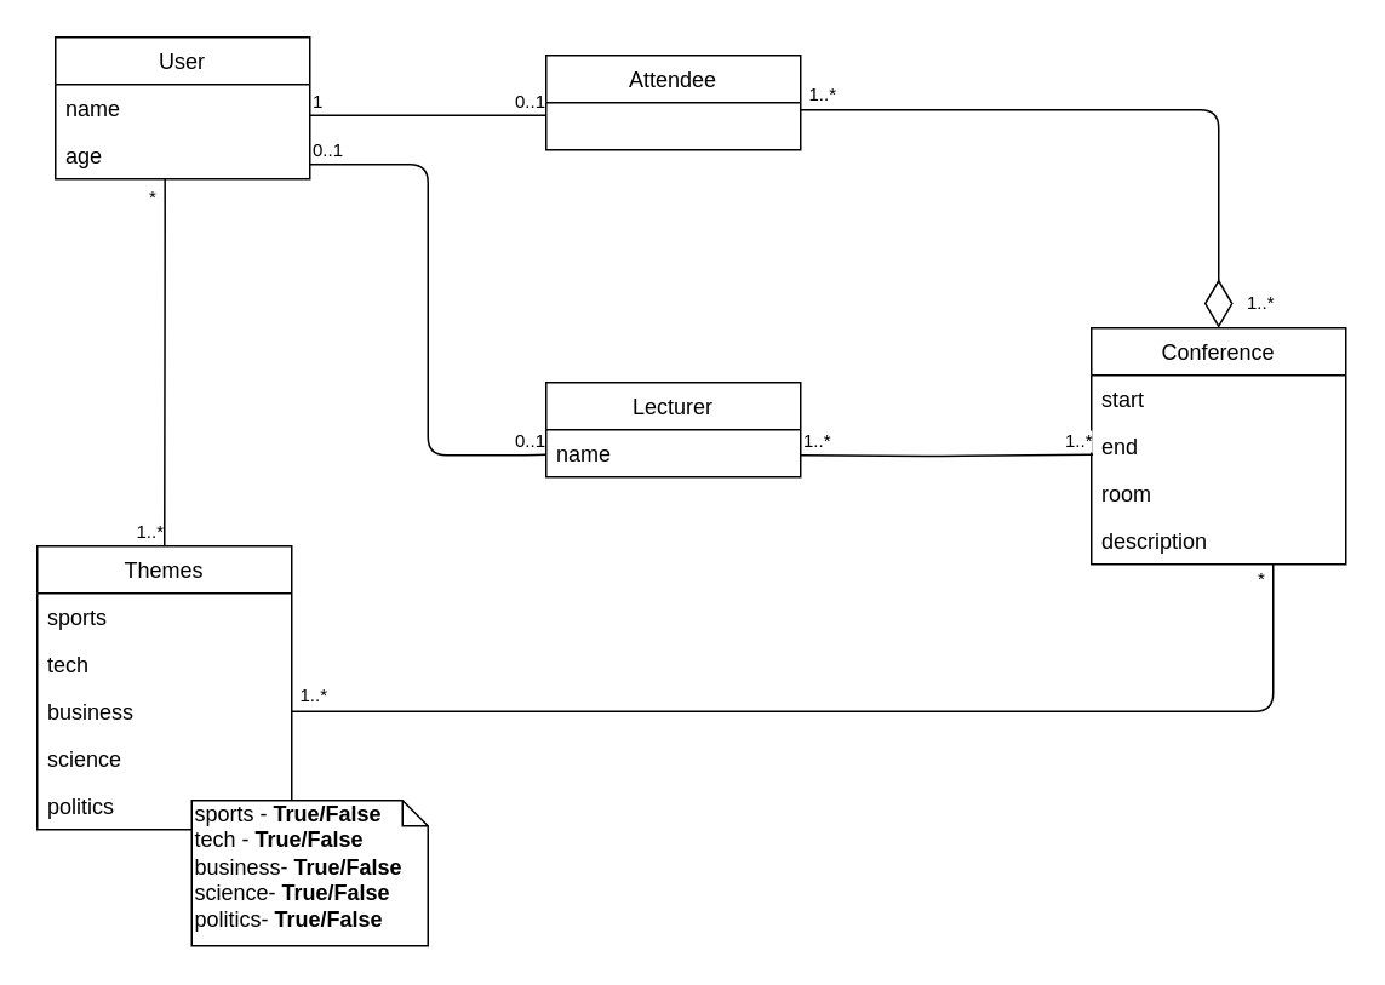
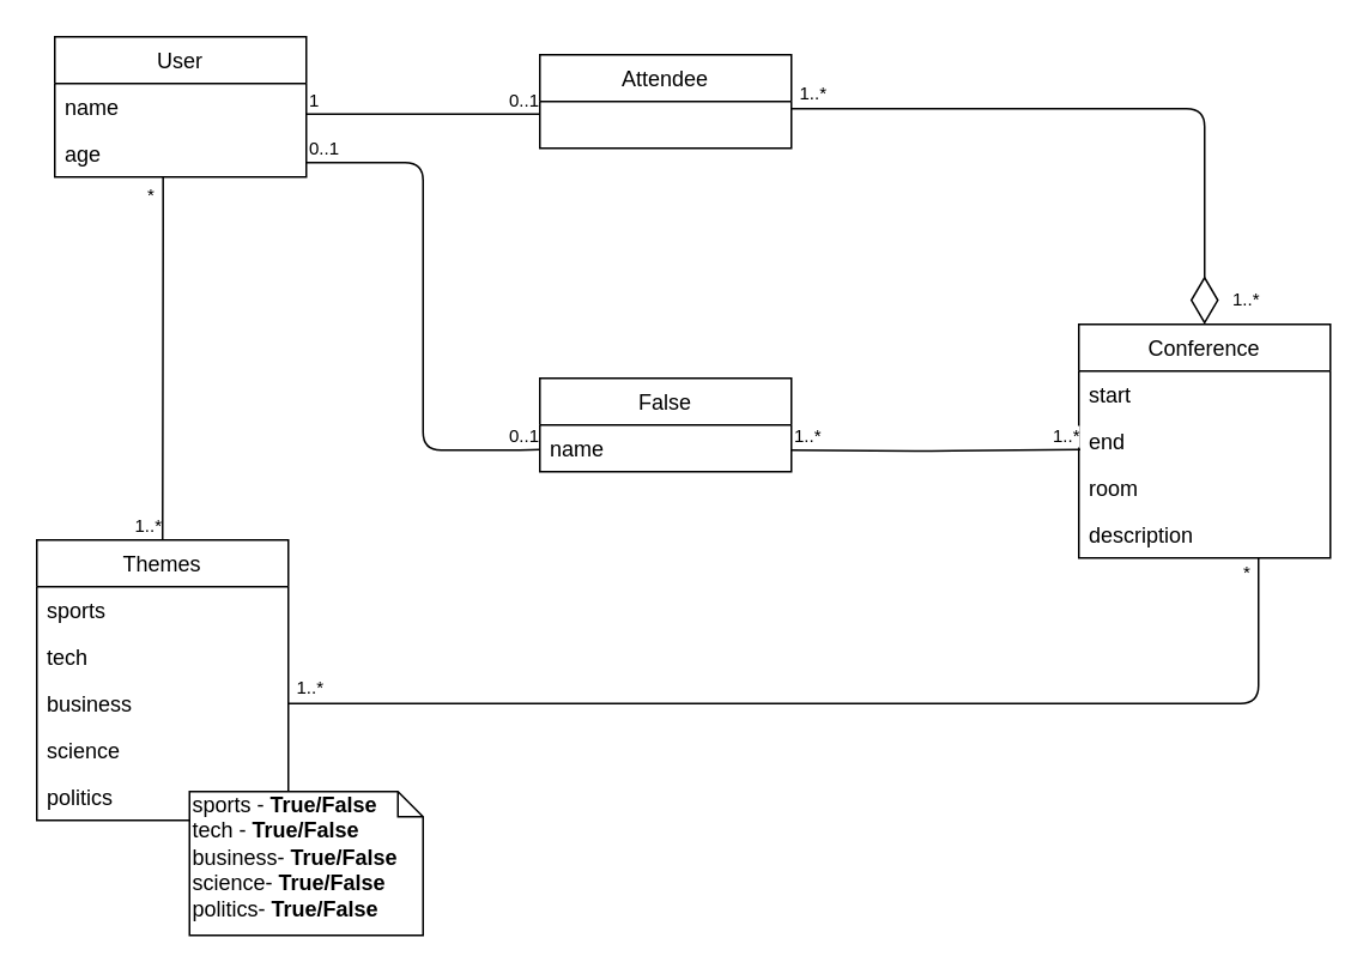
  <mxCell id="0" />
  <mxCell id="1" parent="0" />
  <mxCell id="2" value="Conference" style="swimlane;fontStyle=0;childLayout=stackLayout;horizontal=1;startSize=26;fillColor=none;horizontalStack=0;resizeParent=1;resizeParentMax=0;resizeLast=0;collapsible=1;marginBottom=0;" parent="1" vertex="1"><mxGeometry x="600" y="180" width="140" height="130" as="geometry" /></mxCell>
  <mxCell id="3" value="start" style="text;strokeColor=none;fillColor=none;align=left;verticalAlign=top;spacingLeft=4;spacingRight=4;overflow=hidden;rotatable=0;points=[[0,0.5],[1,0.5]];portConstraint=eastwest;" parent="2" vertex="1"><mxGeometry y="26" width="140" height="26" as="geometry" /></mxCell>
  <mxCell id="4" value="end" style="text;strokeColor=none;fillColor=none;align=left;verticalAlign=top;spacingLeft=4;spacingRight=4;overflow=hidden;rotatable=0;points=[[0,0.5],[1,0.5]];portConstraint=eastwest;" parent="2" vertex="1"><mxGeometry y="52" width="140" height="26" as="geometry" /></mxCell>
  <mxCell id="5" value="room" style="text;strokeColor=none;fillColor=none;align=left;verticalAlign=top;spacingLeft=4;spacingRight=4;overflow=hidden;rotatable=0;points=[[0,0.5],[1,0.5]];portConstraint=eastwest;" parent="2" vertex="1"><mxGeometry y="78" width="140" height="26" as="geometry" /></mxCell>
  <mxCell id="6" value="description" style="text;strokeColor=none;fillColor=none;align=left;verticalAlign=top;spacingLeft=4;spacingRight=4;overflow=hidden;rotatable=0;points=[[0,0.5],[1,0.5]];portConstraint=eastwest;" parent="2" vertex="1"><mxGeometry y="104" width="140" height="26" as="geometry" /></mxCell>
  <mxCell id="7" value="" style="endArrow=none;html=1;edgeStyle=orthogonalEdgeStyle;" parent="1" edge="1"><mxGeometry relative="1" as="geometry"><mxPoint x="170" y="63" as="sourcePoint" /><mxPoint x="300" y="63" as="targetPoint" /></mxGeometry></mxCell>
  <mxCell id="8" value="1" style="resizable=0;html=1;align=left;verticalAlign=bottom;labelBackgroundColor=#ffffff;fontSize=10;" parent="7" connectable="0" vertex="1"><mxGeometry x="-1" relative="1" as="geometry" /></mxCell>
  <mxCell id="9" value="0..1" style="resizable=0;html=1;align=right;verticalAlign=bottom;labelBackgroundColor=#ffffff;fontSize=10;" parent="7" connectable="0" vertex="1"><mxGeometry x="1" relative="1" as="geometry" /></mxCell>
  <mxCell id="10" value="User" style="swimlane;fontStyle=0;childLayout=stackLayout;horizontal=1;startSize=26;fillColor=none;horizontalStack=0;resizeParent=1;resizeParentMax=0;resizeLast=0;collapsible=1;marginBottom=0;" parent="1" vertex="1"><mxGeometry x="30" y="20" width="140" height="78" as="geometry" /></mxCell>
  <mxCell id="11" value="name" style="text;strokeColor=none;fillColor=none;align=left;verticalAlign=top;spacingLeft=4;spacingRight=4;overflow=hidden;rotatable=0;points=[[0,0.5],[1,0.5]];portConstraint=eastwest;" parent="10" vertex="1"><mxGeometry y="26" width="140" height="26" as="geometry" /></mxCell>
  <mxCell id="12" value="age" style="text;strokeColor=none;fillColor=none;align=left;verticalAlign=top;spacingLeft=4;spacingRight=4;overflow=hidden;rotatable=0;points=[[0,0.5],[1,0.5]];portConstraint=eastwest;" parent="10" vertex="1"><mxGeometry y="52" width="140" height="26" as="geometry" /></mxCell>
- <mxCell id="13" value="Lecturer" style="swimlane;fontStyle=0;childLayout=stackLayout;horizontal=1;startSize=26;fillColor=none;horizontalStack=0;resizeParent=1;resizeParentMax=0;resizeLast=0;collapsible=1;marginBottom=0;" parent="1" vertex="1"><mxGeometry x="300" y="210" width="140" height="52" as="geometry" /></mxCell>
+ <mxCell id="13" value="False" style="swimlane;fontStyle=0;childLayout=stackLayout;horizontal=1;startSize=26;fillColor=none;horizontalStack=0;resizeParent=1;resizeParentMax=0;resizeLast=0;collapsible=1;marginBottom=0;" parent="1" vertex="1"><mxGeometry x="300" y="210" width="140" height="52" as="geometry" /></mxCell>
  <mxCell id="14" value="name" style="text;strokeColor=none;fillColor=none;align=left;verticalAlign=top;spacingLeft=4;spacingRight=4;overflow=hidden;rotatable=0;points=[[0,0.5],[1,0.5]];portConstraint=eastwest;" parent="13" vertex="1"><mxGeometry y="26" width="140" height="26" as="geometry" /></mxCell>
  <mxCell id="15" value="Attendee" style="swimlane;fontStyle=0;childLayout=stackLayout;horizontal=1;startSize=26;fillColor=none;horizontalStack=0;resizeParent=1;resizeParentMax=0;resizeLast=0;collapsible=1;marginBottom=0;" parent="1" vertex="1"><mxGeometry x="300" y="30" width="140" height="52" as="geometry" /></mxCell>
  <mxCell id="16" value="" style="endArrow=diamondThin;endFill=0;endSize=24;html=1;entryX=0.5;entryY=0;entryDx=0;entryDy=0;" parent="1" target="2" edge="1"><mxGeometry width="160" relative="1" as="geometry"><mxPoint x="440" y="60" as="sourcePoint" /><mxPoint x="600" y="59" as="targetPoint" /><Array as="points"><mxPoint x="670" y="60" /></Array></mxGeometry></mxCell>
  <mxCell id="17" value="" style="endArrow=none;html=1;edgeStyle=orthogonalEdgeStyle;entryX=0.006;entryY=0.682;entryDx=0;entryDy=0;entryPerimeter=0;" parent="1" target="4" edge="1"><mxGeometry relative="1" as="geometry"><mxPoint x="440" y="250" as="sourcePoint" /><mxPoint x="570" y="250" as="targetPoint" /></mxGeometry></mxCell>
  <mxCell id="18" value="1..*" style="resizable=0;html=1;align=left;verticalAlign=bottom;labelBackgroundColor=#ffffff;fontSize=10;" parent="17" connectable="0" vertex="1"><mxGeometry x="-1" relative="1" as="geometry" /></mxCell>
  <mxCell id="19" value="1..*" style="resizable=0;html=1;align=right;verticalAlign=bottom;labelBackgroundColor=#ffffff;fontSize=10;" parent="17" connectable="0" vertex="1"><mxGeometry x="1" relative="1" as="geometry" /></mxCell>
  <mxCell id="20" value="Themes" style="swimlane;fontStyle=0;childLayout=stackLayout;horizontal=1;startSize=26;fillColor=none;horizontalStack=0;resizeParent=1;resizeParentMax=0;resizeLast=0;collapsible=1;marginBottom=0;" parent="1" vertex="1"><mxGeometry x="20" y="300" width="140" height="156" as="geometry" /></mxCell>
  <mxCell id="21" value="sports" style="text;strokeColor=none;fillColor=none;align=left;verticalAlign=top;spacingLeft=4;spacingRight=4;overflow=hidden;rotatable=0;points=[[0,0.5],[1,0.5]];portConstraint=eastwest;" parent="20" vertex="1"><mxGeometry y="26" width="140" height="26" as="geometry" /></mxCell>
  <mxCell id="22" value="tech" style="text;strokeColor=none;fillColor=none;align=left;verticalAlign=top;spacingLeft=4;spacingRight=4;overflow=hidden;rotatable=0;points=[[0,0.5],[1,0.5]];portConstraint=eastwest;" parent="20" vertex="1"><mxGeometry y="52" width="140" height="26" as="geometry" /></mxCell>
  <mxCell id="23" value="business" style="text;strokeColor=none;fillColor=none;align=left;verticalAlign=top;spacingLeft=4;spacingRight=4;overflow=hidden;rotatable=0;points=[[0,0.5],[1,0.5]];portConstraint=eastwest;" parent="20" vertex="1"><mxGeometry y="78" width="140" height="26" as="geometry" /></mxCell>
  <mxCell id="24" value="science " style="text;strokeColor=none;fillColor=none;align=left;verticalAlign=top;spacingLeft=4;spacingRight=4;overflow=hidden;rotatable=0;points=[[0,0.5],[1,0.5]];portConstraint=eastwest;" parent="20" vertex="1"><mxGeometry y="104" width="140" height="26" as="geometry" /></mxCell>
  <mxCell id="25" value="politics" style="text;strokeColor=none;fillColor=none;align=left;verticalAlign=top;spacingLeft=4;spacingRight=4;overflow=hidden;rotatable=0;points=[[0,0.5],[1,0.5]];portConstraint=eastwest;" parent="20" vertex="1"><mxGeometry y="130" width="140" height="26" as="geometry" /></mxCell>
  <mxCell id="26" value="" style="endArrow=none;html=1;edgeStyle=orthogonalEdgeStyle;entryX=0.5;entryY=0;entryDx=0;entryDy=0;" parent="1" target="20" edge="1"><mxGeometry relative="1" as="geometry"><mxPoint x="90.276" y="98" as="sourcePoint" /><mxPoint x="98.735" y="205.706" as="targetPoint" /><Array as="points"><mxPoint x="90" y="130" /><mxPoint x="90" y="130" /></Array></mxGeometry></mxCell>
  <mxCell id="27" value="*" style="resizable=0;html=1;align=left;verticalAlign=bottom;labelBackgroundColor=#ffffff;fontSize=10;" parent="26" connectable="0" vertex="1"><mxGeometry x="-1" relative="1" as="geometry"><mxPoint x="-10" y="18" as="offset" /></mxGeometry></mxCell>
  <mxCell id="28" value="1..*" style="resizable=0;html=1;align=right;verticalAlign=bottom;labelBackgroundColor=#ffffff;fontSize=10;" parent="26" connectable="0" vertex="1"><mxGeometry x="1" relative="1" as="geometry" /></mxCell>
  <mxCell id="29" value="sports - &lt;b&gt;True/False&lt;br&gt;&lt;/b&gt;tech -&amp;nbsp;&lt;b&gt;True/False&lt;br&gt;&lt;/b&gt;business-&amp;nbsp;&lt;b&gt;True/False&lt;br&gt;&lt;/b&gt;science-&amp;nbsp;&lt;b&gt;True/False&lt;br&gt;&lt;/b&gt;politics-&amp;nbsp;&lt;b&gt;True/False&lt;/b&gt;&lt;b&gt;&lt;br&gt;&lt;/b&gt;" style="shape=note;whiteSpace=wrap;html=1;size=14;verticalAlign=top;align=left;spacingTop=-6;" parent="1" vertex="1"><mxGeometry x="105" y="440" width="130" height="80" as="geometry" /></mxCell>
  <mxCell id="30" value="" style="endArrow=none;html=1;edgeStyle=orthogonalEdgeStyle;entryX=1;entryY=0.5;entryDx=0;entryDy=0;" parent="1" target="23" edge="1"><mxGeometry relative="1" as="geometry"><mxPoint x="700" y="310" as="sourcePoint" /><mxPoint x="412" y="512" as="targetPoint" /><Array as="points"><mxPoint x="700" y="391" /></Array></mxGeometry></mxCell>
  <mxCell id="31" value="*" style="resizable=0;html=1;align=left;verticalAlign=bottom;labelBackgroundColor=#ffffff;fontSize=10;" parent="30" connectable="0" vertex="1"><mxGeometry x="-1" relative="1" as="geometry"><mxPoint x="-10" y="16" as="offset" /></mxGeometry></mxCell>
  <mxCell id="32" value="1..*" style="resizable=0;html=1;align=right;verticalAlign=bottom;labelBackgroundColor=#ffffff;fontSize=10;" parent="30" connectable="0" vertex="1"><mxGeometry x="1" relative="1" as="geometry"><mxPoint x="20" y="-1" as="offset" /></mxGeometry></mxCell>
  <mxCell id="33" value="" style="endArrow=none;html=1;edgeStyle=orthogonalEdgeStyle;entryX=0.001;entryY=0.528;entryDx=0;entryDy=0;entryPerimeter=0;" parent="1" target="14" edge="1"><mxGeometry relative="1" as="geometry"><mxPoint x="170" y="90" as="sourcePoint" /><mxPoint x="290" y="190" as="targetPoint" /><Array as="points"><mxPoint x="235" y="90" /><mxPoint x="235" y="250" /><mxPoint x="290" y="250" /></Array></mxGeometry></mxCell>
  <mxCell id="34" value="0..1" style="resizable=0;html=1;align=left;verticalAlign=bottom;labelBackgroundColor=#ffffff;fontSize=10;" parent="33" connectable="0" vertex="1"><mxGeometry x="-1" relative="1" as="geometry" /></mxCell>
  <mxCell id="35" value="0..1" style="resizable=0;html=1;align=right;verticalAlign=bottom;labelBackgroundColor=#ffffff;fontSize=10;" parent="33" connectable="0" vertex="1"><mxGeometry x="1" relative="1" as="geometry" /></mxCell>
  <mxCell id="36" value="1..*" style="resizable=0;html=1;align=right;verticalAlign=bottom;labelBackgroundColor=#ffffff;fontSize=10;" parent="1" connectable="0" vertex="1"><mxGeometry x="460" y="59" as="geometry" /></mxCell>
  <mxCell id="37" value="1..*" style="resizable=0;html=1;align=right;verticalAlign=bottom;labelBackgroundColor=#ffffff;fontSize=10;" parent="1" connectable="0" vertex="1"><mxGeometry x="680" y="150" as="geometry"><mxPoint x="21" y="24" as="offset" /></mxGeometry></mxCell>
